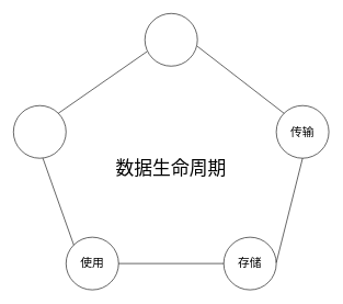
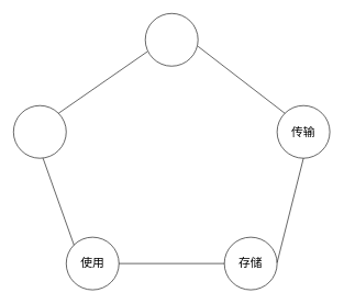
  <mxCell id="0" />
  <mxCell id="1" parent="0" />
  <mxCell id="2" value="" style="ellipse;whiteSpace=wrap;html=1;aspect=fixed;" vertex="1" parent="1"><mxGeometry x="220" y="20" width="80" height="80" as="geometry" /></mxCell>
  <mxCell id="3" value="" style="ellipse;whiteSpace=wrap;html=1;aspect=fixed;" vertex="1" parent="1"><mxGeometry x="20" y="160" width="80" height="80" as="geometry" /></mxCell>
  <mxCell id="4" value="" style="ellipse;whiteSpace=wrap;html=1;aspect=fixed;" vertex="1" parent="1"><mxGeometry x="420" y="160" width="80" height="80" as="geometry" /></mxCell>
  <mxCell id="5" value="&lt;span style=&quot;font-size: 18px&quot;&gt;传输&lt;/span&gt;" style="text;html=1;strokeColor=none;fillColor=none;align=center;verticalAlign=middle;whiteSpace=wrap;rounded=0;" vertex="1" parent="1"><mxGeometry x="440" y="190" width="40" height="20" as="geometry" /></mxCell>
  <mxCell id="6" value="" style="ellipse;whiteSpace=wrap;html=1;aspect=fixed;" vertex="1" parent="1"><mxGeometry x="100" y="360" width="80" height="80" as="geometry" /></mxCell>
  <mxCell id="7" value="" style="ellipse;whiteSpace=wrap;html=1;aspect=fixed;" vertex="1" parent="1"><mxGeometry x="340" y="360" width="80" height="80" as="geometry" /></mxCell>
  <mxCell id="8" value="&lt;span style=&quot;font-size: 18px&quot;&gt;使用&lt;/span&gt;" style="text;html=1;strokeColor=none;fillColor=none;align=center;verticalAlign=middle;whiteSpace=wrap;rounded=0;" vertex="1" parent="1"><mxGeometry x="120" y="390" width="40" height="20" as="geometry" /></mxCell>
  <mxCell id="9" value="&lt;span style=&quot;font-size: 18px&quot;&gt;存储&lt;/span&gt;" style="text;html=1;strokeColor=none;fillColor=none;align=center;verticalAlign=middle;whiteSpace=wrap;rounded=0;" vertex="1" parent="1"><mxGeometry x="360" y="390" width="40" height="20" as="geometry" /></mxCell>
- <mxCell id="10" value="&lt;font style=&quot;font-size: 28px&quot;&gt;数据生命周期&lt;/font&gt;" style="text;html=1;strokeColor=none;fillColor=none;align=center;verticalAlign=middle;whiteSpace=wrap;rounded=0;" vertex="1" parent="1"><mxGeometry x="170" y="180" width="180" height="150" as="geometry" /></mxCell>
  <mxCell id="11" value="" style="endArrow=none;html=1;exitX=1;exitY=0;exitDx=0;exitDy=0;entryX=0.038;entryY=0.725;entryDx=0;entryDy=0;entryPerimeter=0;" edge="1" parent="1" source="3" target="2"><mxGeometry width="50" height="50" relative="1" as="geometry"><mxPoint x="120" y="160" as="sourcePoint" /><mxPoint x="170" y="110" as="targetPoint" /></mxGeometry></mxCell>
  <mxCell id="12" value="" style="endArrow=none;html=1;exitX=1;exitY=0;exitDx=0;exitDy=0;entryX=0;entryY=0;entryDx=0;entryDy=0;" edge="1" parent="1" target="4"><mxGeometry width="50" height="50" relative="1" as="geometry"><mxPoint x="300.004" y="69.996" as="sourcePoint" /><mxPoint x="434.76" y="-23.72" as="targetPoint" /></mxGeometry></mxCell>
  <mxCell id="13" value="" style="endArrow=none;html=1;exitX=0;exitY=0;exitDx=0;exitDy=0;entryX=0.038;entryY=0.725;entryDx=0;entryDy=0;entryPerimeter=0;" edge="1" parent="1" source="6"><mxGeometry width="50" height="50" relative="1" as="geometry"><mxPoint x="-69.996" y="333.716" as="sourcePoint" /><mxPoint x="64.76" y="240" as="targetPoint" /></mxGeometry></mxCell>
  <mxCell id="14" value="" style="endArrow=none;html=1;entryX=0;entryY=0.5;entryDx=0;entryDy=0;" edge="1" parent="1" target="7"><mxGeometry width="50" height="50" relative="1" as="geometry"><mxPoint x="180" y="400" as="sourcePoint" /><mxPoint x="330" y="410" as="targetPoint" /></mxGeometry></mxCell>
  <mxCell id="15" value="" style="endArrow=none;html=1;exitX=1;exitY=0;exitDx=0;exitDy=0;entryX=0.5;entryY=1;entryDx=0;entryDy=0;" edge="1" parent="1" target="4"><mxGeometry width="50" height="50" relative="1" as="geometry"><mxPoint x="420.004" y="398.716" as="sourcePoint" /><mxPoint x="554.76" y="305" as="targetPoint" /></mxGeometry></mxCell>
